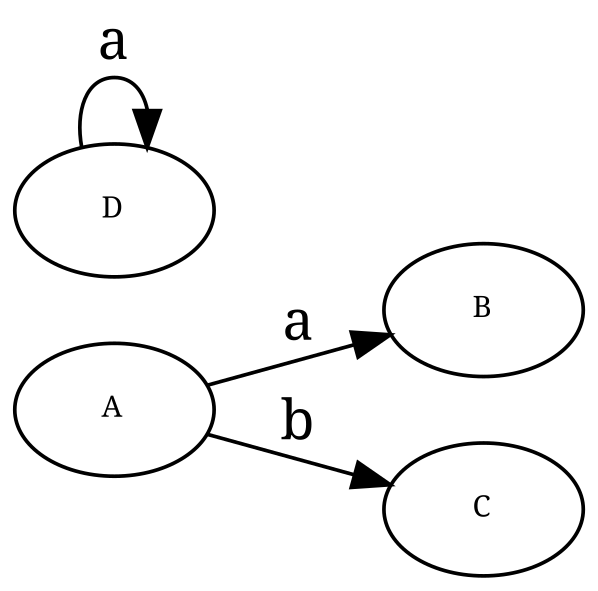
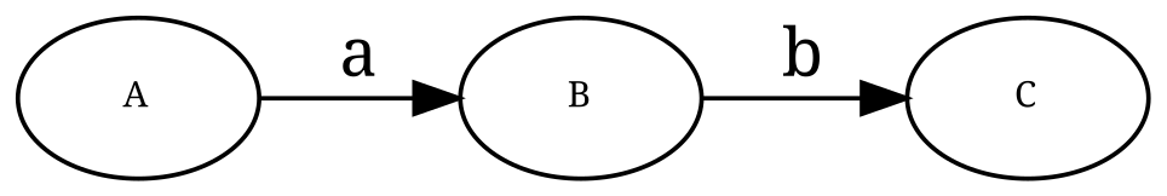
  digraph {
    fontname="Noto Serif"
    rankdir=LR
    node [fontname="Noto Serif" fontsize=8]
    edge [fontname="Noto Serif" fontsize=15]
    n1 [label=A]
    n2 [label=B]
    n3 [label=C]
-   n4 [label=D]
    n1 -> n2 [label=a]
-   n1 -> n3 [label=b]
-   n4 -> n4 [label=a]
+   n2 -> n3 [label=b]
  }
